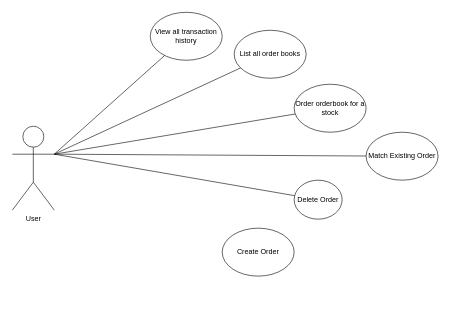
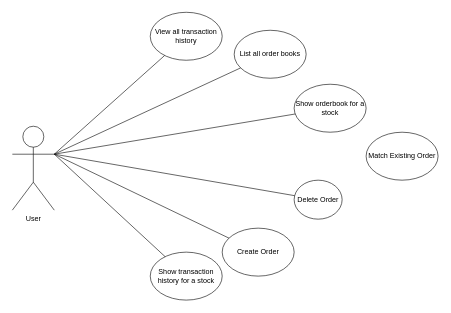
  <mxCell id="0" />
  <mxCell id="1" parent="0" />
  <mxCell id="2" value="User" style="shape=umlActor;verticalLabelPosition=bottom;verticalAlign=top;html=1;outlineConnect=0;" parent="1" vertex="1"><mxGeometry x="20" y="210" width="70" height="140" as="geometry" /></mxCell>
  <mxCell id="3" value="Match Existing Order" style="ellipse;whiteSpace=wrap;html=1;" parent="1" vertex="1"><mxGeometry x="610" y="220" width="120" height="80" as="geometry" /></mxCell>
  <mxCell id="4" value="Delete Order" style="ellipse;whiteSpace=wrap;html=1;" parent="1" vertex="1"><mxGeometry x="490" y="300" width="80" height="65" as="geometry" /></mxCell>
  <mxCell id="5" value="List all order books" style="ellipse;whiteSpace=wrap;html=1;" parent="1" vertex="1"><mxGeometry x="390" y="50" width="120" height="80" as="geometry" /></mxCell>
- <mxCell id="6" value="Order orderbook for a stock" style="ellipse;whiteSpace=wrap;html=1;" parent="1" vertex="1"><mxGeometry x="490" y="140" width="120" height="80" as="geometry" /></mxCell>
+ <mxCell id="6" value="Show orderbook for a stock" style="ellipse;whiteSpace=wrap;html=1;" parent="1" vertex="1"><mxGeometry x="490" y="140" width="120" height="80" as="geometry" /></mxCell>
+ <mxCell id="7" value="Show transaction history for a stock" style="ellipse;whiteSpace=wrap;html=1;" parent="1" vertex="1"><mxGeometry x="250" y="420" width="120" height="80" as="geometry" /></mxCell>
  <mxCell id="8" value="" style="endArrow=none;html=1;entryX=1;entryY=0.333;entryDx=0;entryDy=0;entryPerimeter=0;" parent="1" source="5" target="2" edge="1"><mxGeometry width="50" height="50" relative="1" as="geometry"><mxPoint x="290" y="480" as="sourcePoint" /><mxPoint x="340" y="430" as="targetPoint" /></mxGeometry></mxCell>
  <mxCell id="9" value="View all transaction history" style="ellipse;whiteSpace=wrap;html=1;" parent="1" vertex="1"><mxGeometry x="250" y="20" width="120" height="80" as="geometry" /></mxCell>
  <mxCell id="10" value="" style="endArrow=none;html=1;exitX=1;exitY=0.333;exitDx=0;exitDy=0;exitPerimeter=0;" parent="1" source="2" target="9" edge="1"><mxGeometry width="50" height="50" relative="1" as="geometry"><mxPoint x="290" y="470" as="sourcePoint" /><mxPoint x="340" y="420" as="targetPoint" /></mxGeometry></mxCell>
+ <mxCell id="11" value="" style="endArrow=none;html=1;entryX=1;entryY=0.333;entryDx=0;entryDy=0;entryPerimeter=0;" parent="1" source="7" target="2" edge="1"><mxGeometry width="50" height="50" relative="1" as="geometry"><mxPoint x="300" y="470" as="sourcePoint" /><mxPoint x="350" y="420" as="targetPoint" /></mxGeometry></mxCell>
  <mxCell id="12" value="" style="endArrow=none;html=1;exitX=1;exitY=0.333;exitDx=0;exitDy=0;exitPerimeter=0;" parent="1" source="2" target="4" edge="1"><mxGeometry width="50" height="50" relative="1" as="geometry"><mxPoint x="300" y="470" as="sourcePoint" /><mxPoint x="350" y="420" as="targetPoint" /></mxGeometry></mxCell>
- <mxCell id="13" value="" style="endArrow=none;html=1;exitX=1;exitY=0.333;exitDx=0;exitDy=0;exitPerimeter=0;" parent="1" source="2" target="3" edge="1"><mxGeometry width="50" height="50" relative="1" as="geometry"><mxPoint x="300" y="470" as="sourcePoint" /><mxPoint x="350" y="420" as="targetPoint" /></mxGeometry></mxCell>
+ <mxCell id="13" value="" style="endArrow=none;html=1;exitX=1;exitY=0.333;exitDx=0;exitDy=0;exitPerimeter=0;" parent="1" source="2" target="15" edge="1"><mxGeometry width="50" height="50" relative="1" as="geometry"><mxPoint x="300" y="470" as="sourcePoint" /><mxPoint x="350" y="420" as="targetPoint" /></mxGeometry></mxCell>
  <mxCell id="14" value="" style="endArrow=none;html=1;exitX=1;exitY=0.333;exitDx=0;exitDy=0;exitPerimeter=0;" parent="1" source="2" target="6" edge="1"><mxGeometry width="50" height="50" relative="1" as="geometry"><mxPoint x="300" y="470" as="sourcePoint" /><mxPoint x="350" y="420" as="targetPoint" /></mxGeometry></mxCell>
  <mxCell id="15" value="Create Order" style="ellipse;whiteSpace=wrap;html=1;" vertex="1" parent="1"><mxGeometry x="370" y="380" width="120" height="80" as="geometry" /></mxCell>
